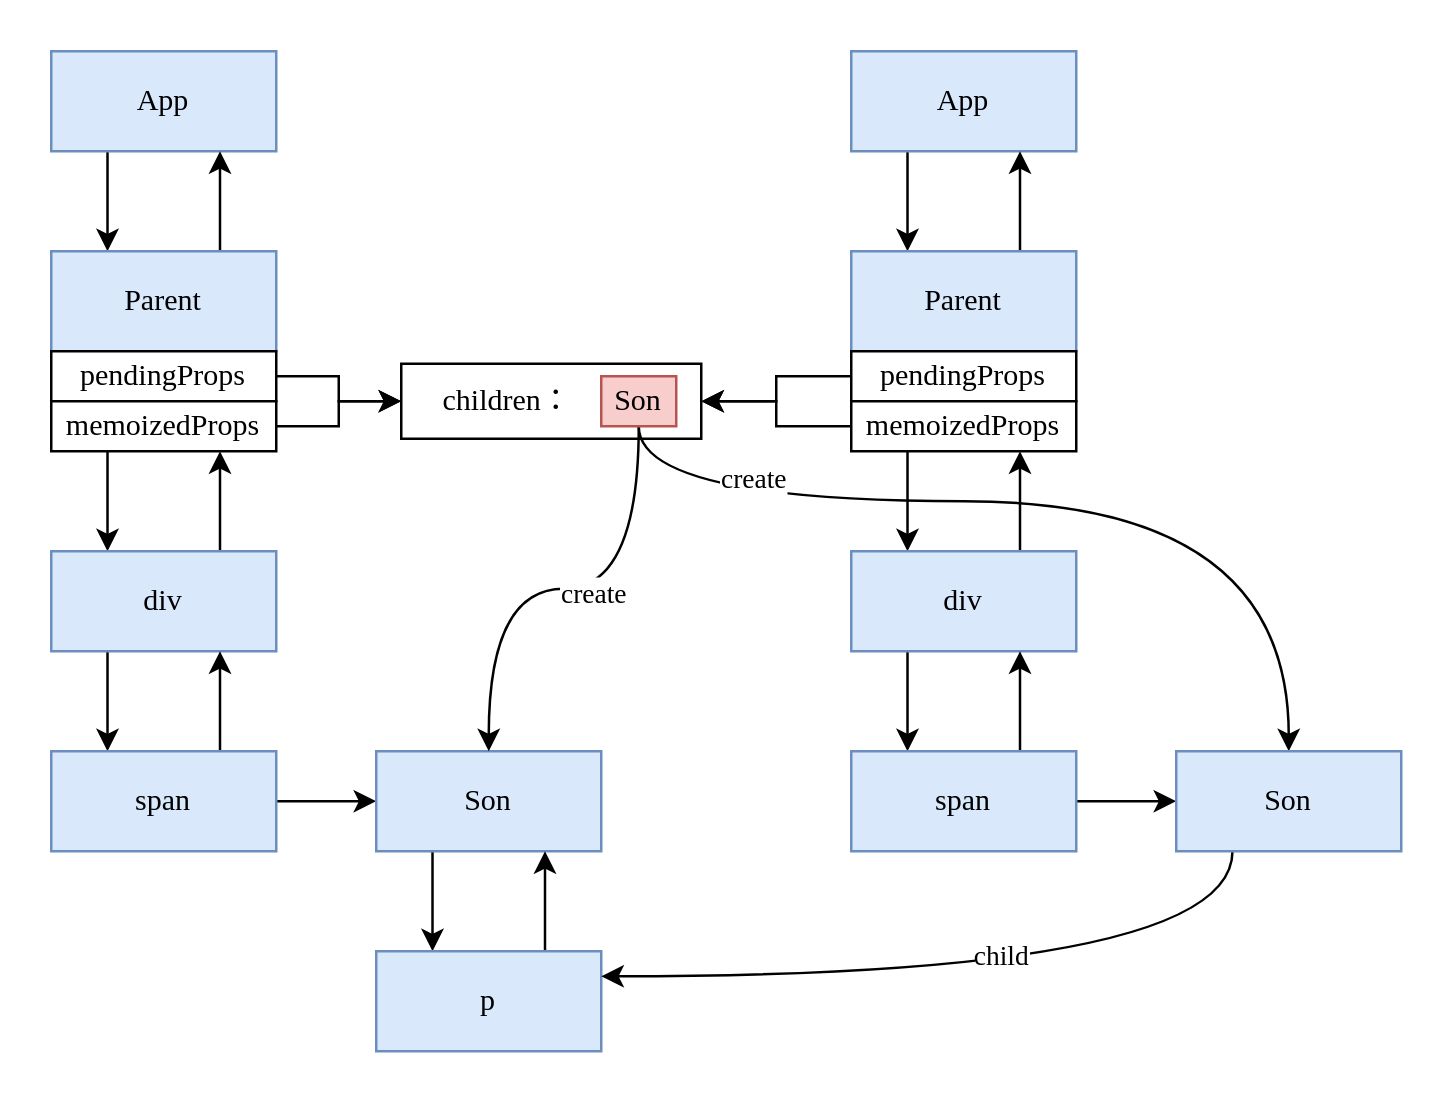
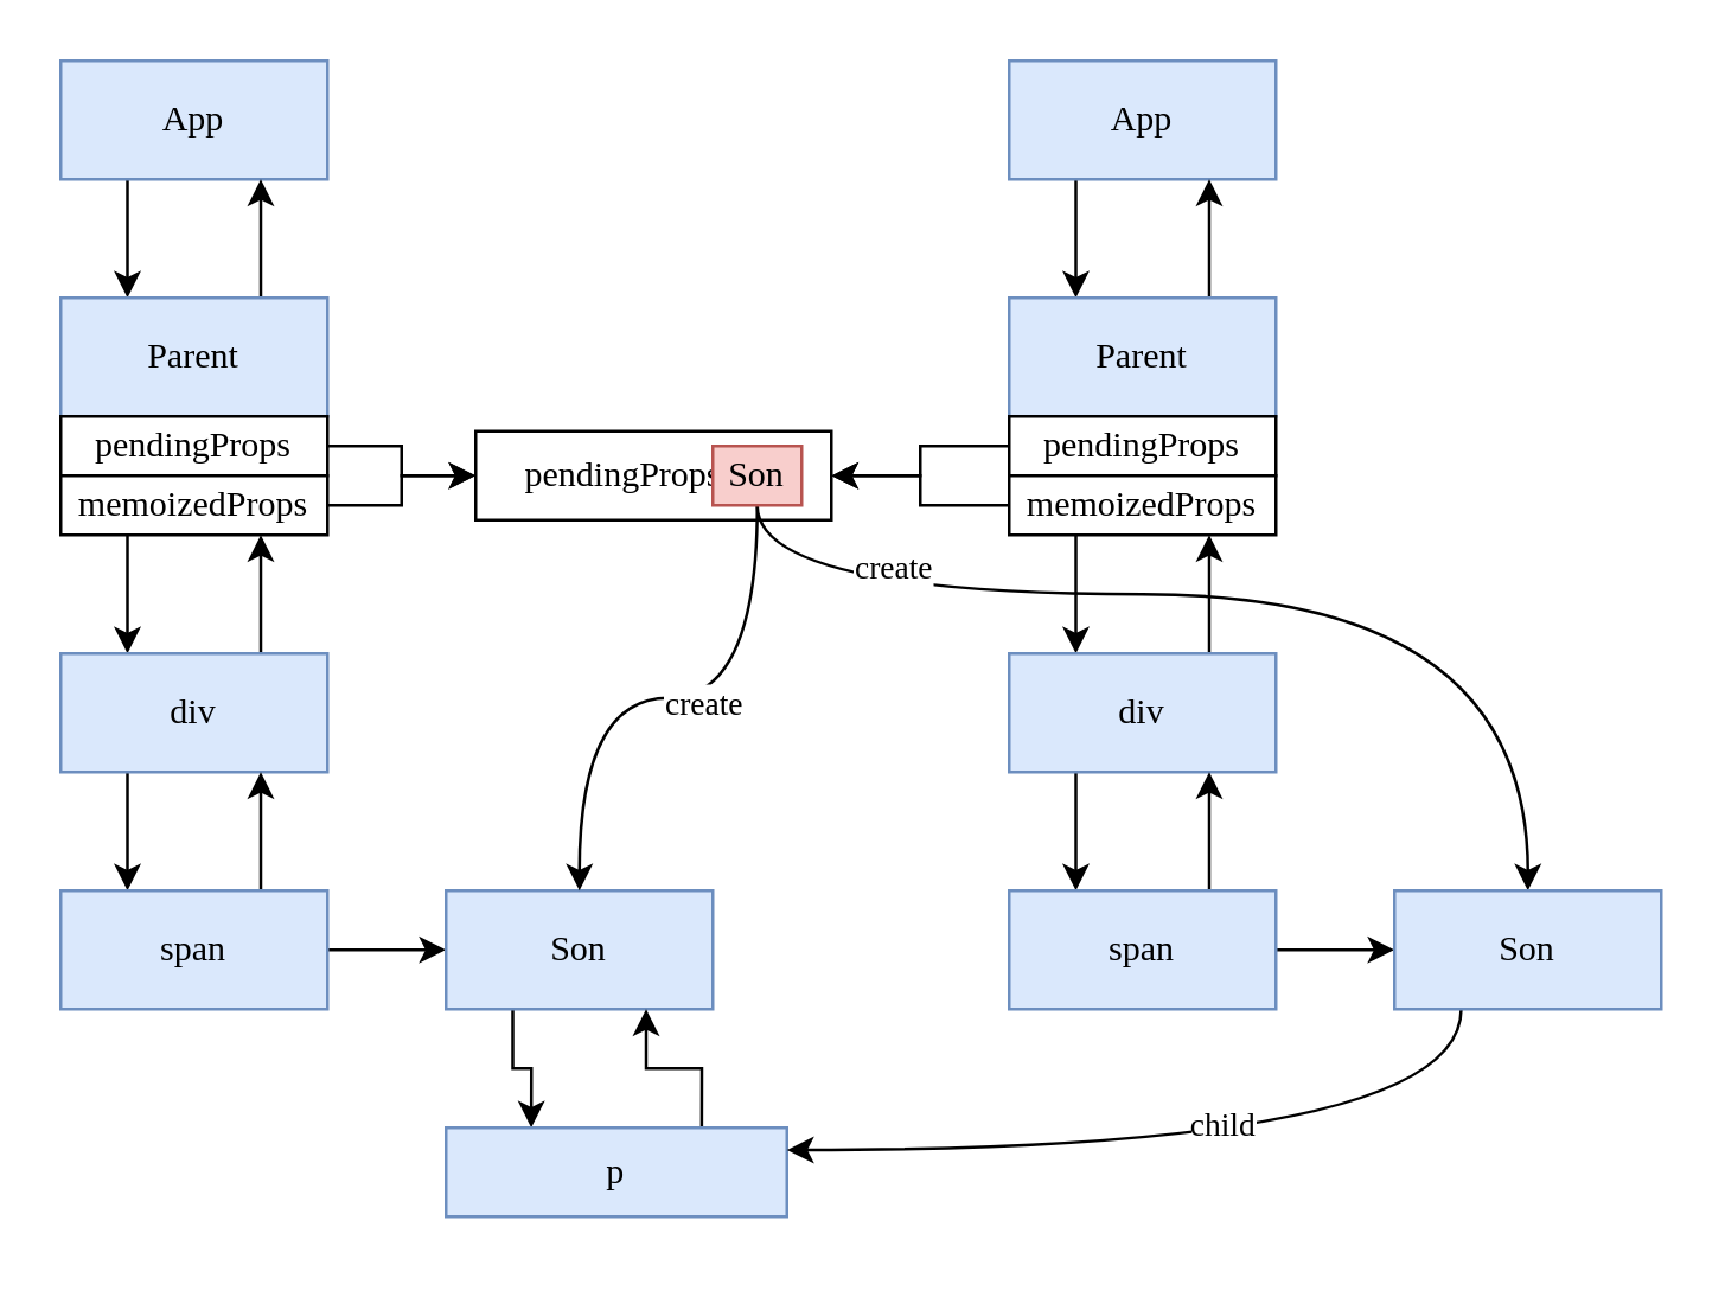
  <mxCell id="0" />
  <mxCell id="1" parent="0" />
  <mxCell id="2" style="edgeStyle=orthogonalEdgeStyle;orthogonalLoop=1;jettySize=auto;html=1;exitX=0.25;exitY=1;exitDx=0;exitDy=0;entryX=0.25;entryY=0;entryDx=0;entryDy=0;rounded=0;fontFamily=Comic Sans MS;" parent="1" source="3" target="5" edge="1"><mxGeometry relative="1" as="geometry" /></mxCell>
  <mxCell id="3" value="App" style="rounded=0;whiteSpace=wrap;html=1;fillColor=#dae8fc;strokeColor=#6c8ebf;fontFamily=Comic Sans MS;" parent="1" vertex="1"><mxGeometry x="20" y="20" width="90" height="40" as="geometry" /></mxCell>
  <mxCell id="4" style="edgeStyle=orthogonalEdgeStyle;rounded=0;orthogonalLoop=1;jettySize=auto;html=1;exitX=0.75;exitY=0;exitDx=0;exitDy=0;entryX=0.75;entryY=1;entryDx=0;entryDy=0;fontFamily=Comic Sans MS;" parent="1" source="5" target="3" edge="1"><mxGeometry relative="1" as="geometry" /></mxCell>
  <mxCell id="5" value="Parent" style="rounded=0;whiteSpace=wrap;html=1;fillColor=#dae8fc;strokeColor=#6c8ebf;fontFamily=Comic Sans MS;" parent="1" vertex="1"><mxGeometry x="20" y="100" width="90" height="40" as="geometry" /></mxCell>
  <mxCell id="6" style="edgeStyle=orthogonalEdgeStyle;rounded=0;orthogonalLoop=1;jettySize=auto;html=1;exitX=1;exitY=0.5;exitDx=0;exitDy=0;entryX=0;entryY=0.5;entryDx=0;entryDy=0;fontFamily=Comic Sans MS;" parent="1" source="7" target="21" edge="1"><mxGeometry relative="1" as="geometry" /></mxCell>
  <mxCell id="7" value="pendingProps" style="rounded=0;whiteSpace=wrap;html=1;fontFamily=Comic Sans MS;" parent="1" vertex="1"><mxGeometry x="20" y="140" width="90" height="20" as="geometry" /></mxCell>
  <mxCell id="8" style="edgeStyle=orthogonalEdgeStyle;rounded=0;orthogonalLoop=1;jettySize=auto;html=1;exitX=0.25;exitY=1;exitDx=0;exitDy=0;entryX=0.25;entryY=0;entryDx=0;entryDy=0;fontFamily=Comic Sans MS;" parent="1" source="10" target="13" edge="1"><mxGeometry relative="1" as="geometry" /></mxCell>
  <mxCell id="9" style="edgeStyle=orthogonalEdgeStyle;rounded=0;orthogonalLoop=1;jettySize=auto;html=1;exitX=1;exitY=0.5;exitDx=0;exitDy=0;entryX=0;entryY=0.5;entryDx=0;entryDy=0;fontFamily=Comic Sans MS;" parent="1" source="10" target="21" edge="1"><mxGeometry relative="1" as="geometry" /></mxCell>
  <mxCell id="10" value="memoizedProps" style="rounded=0;whiteSpace=wrap;html=1;fontFamily=Comic Sans MS;" parent="1" vertex="1"><mxGeometry x="20" y="160" width="90" height="20" as="geometry" /></mxCell>
  <mxCell id="11" style="edgeStyle=orthogonalEdgeStyle;rounded=0;orthogonalLoop=1;jettySize=auto;html=1;exitX=0.75;exitY=0;exitDx=0;exitDy=0;entryX=0.75;entryY=1;entryDx=0;entryDy=0;fontFamily=Comic Sans MS;" parent="1" source="13" target="10" edge="1"><mxGeometry relative="1" as="geometry" /></mxCell>
  <mxCell id="12" style="edgeStyle=orthogonalEdgeStyle;rounded=0;orthogonalLoop=1;jettySize=auto;html=1;exitX=0.25;exitY=1;exitDx=0;exitDy=0;entryX=0.25;entryY=0;entryDx=0;entryDy=0;fontFamily=Comic Sans MS;" parent="1" source="13" target="16" edge="1"><mxGeometry relative="1" as="geometry" /></mxCell>
  <mxCell id="13" value="div" style="rounded=0;whiteSpace=wrap;html=1;fillColor=#dae8fc;strokeColor=#6c8ebf;fontFamily=Comic Sans MS;" parent="1" vertex="1"><mxGeometry x="20" y="220" width="90" height="40" as="geometry" /></mxCell>
  <mxCell id="14" style="edgeStyle=orthogonalEdgeStyle;rounded=0;orthogonalLoop=1;jettySize=auto;html=1;exitX=0.75;exitY=0;exitDx=0;exitDy=0;entryX=0.75;entryY=1;entryDx=0;entryDy=0;fontFamily=Comic Sans MS;" parent="1" source="16" target="13" edge="1"><mxGeometry relative="1" as="geometry" /></mxCell>
  <mxCell id="15" style="edgeStyle=orthogonalEdgeStyle;rounded=0;orthogonalLoop=1;jettySize=auto;html=1;exitX=1;exitY=0.5;exitDx=0;exitDy=0;entryX=0;entryY=0.5;entryDx=0;entryDy=0;fontFamily=Comic Sans MS;" parent="1" source="16" target="18" edge="1"><mxGeometry relative="1" as="geometry" /></mxCell>
  <mxCell id="16" value="span" style="rounded=0;whiteSpace=wrap;html=1;fillColor=#dae8fc;strokeColor=#6c8ebf;fontFamily=Comic Sans MS;" parent="1" vertex="1"><mxGeometry x="20" y="300" width="90" height="40" as="geometry" /></mxCell>
  <mxCell id="17" style="edgeStyle=orthogonalEdgeStyle;rounded=0;orthogonalLoop=1;jettySize=auto;html=1;exitX=0.25;exitY=1;exitDx=0;exitDy=0;entryX=0.25;entryY=0;entryDx=0;entryDy=0;fontFamily=Comic Sans MS;" parent="1" source="18" target="20" edge="1"><mxGeometry relative="1" as="geometry" /></mxCell>
  <mxCell id="18" value="Son" style="rounded=0;whiteSpace=wrap;html=1;fillColor=#dae8fc;strokeColor=#6c8ebf;fontFamily=Comic Sans MS;" parent="1" vertex="1"><mxGeometry x="150" y="300" width="90" height="40" as="geometry" /></mxCell>
  <mxCell id="19" style="edgeStyle=orthogonalEdgeStyle;rounded=0;orthogonalLoop=1;jettySize=auto;html=1;exitX=0.75;exitY=0;exitDx=0;exitDy=0;entryX=0.75;entryY=1;entryDx=0;entryDy=0;fontFamily=Comic Sans MS;" parent="1" source="20" target="18" edge="1"><mxGeometry relative="1" as="geometry" /></mxCell>
- <mxCell id="20" value="p" style="rounded=0;whiteSpace=wrap;html=1;fillColor=#dae8fc;strokeColor=#6c8ebf;fontFamily=Comic Sans MS;" parent="1" vertex="1"><mxGeometry x="150" y="380" width="90" height="40" as="geometry" /></mxCell>
- <mxCell id="21" value="&amp;nbsp; &amp;nbsp; &amp;nbsp;children：&amp;nbsp;" style="rounded=0;whiteSpace=wrap;html=1;fontFamily=Comic Sans MS;align=left;" parent="1" vertex="1"><mxGeometry x="160" y="145" width="120" height="30" as="geometry" /></mxCell>
+ <mxCell id="20" value="p" style="rounded=0;whiteSpace=wrap;html=1;fillColor=#dae8fc;strokeColor=#6c8ebf;fontFamily=Comic Sans MS;" parent="1" vertex="1"><mxGeometry x="150" y="380" width="115" height="30" as="geometry" /></mxCell>
+ <mxCell id="21" value="&amp;nbsp; &amp;nbsp; &amp;nbsp;pendingProps：&amp;nbsp;" style="rounded=0;whiteSpace=wrap;html=1;fontFamily=Comic Sans MS;align=left;" parent="1" vertex="1"><mxGeometry x="160" y="145" width="120" height="30" as="geometry" /></mxCell>
  <mxCell id="22" style="edgeStyle=orthogonalEdgeStyle;rounded=0;orthogonalLoop=1;jettySize=auto;html=1;exitX=0.25;exitY=1;exitDx=0;exitDy=0;fontFamily=Comic Sans MS;entryX=0.25;entryY=0;entryDx=0;entryDy=0;" parent="1" source="23" target="25" edge="1"><mxGeometry relative="1" as="geometry" /></mxCell>
  <mxCell id="23" value="App" style="rounded=0;whiteSpace=wrap;html=1;fillColor=#dae8fc;strokeColor=#6c8ebf;fontFamily=Comic Sans MS;" parent="1" vertex="1"><mxGeometry x="340" y="20" width="90" height="40" as="geometry" /></mxCell>
  <mxCell id="24" style="edgeStyle=orthogonalEdgeStyle;rounded=0;orthogonalLoop=1;jettySize=auto;html=1;exitX=0.75;exitY=0;exitDx=0;exitDy=0;entryX=0.75;entryY=1;entryDx=0;entryDy=0;fontFamily=Comic Sans MS;" parent="1" source="25" target="23" edge="1"><mxGeometry relative="1" as="geometry" /></mxCell>
  <mxCell id="25" value="Parent" style="rounded=0;whiteSpace=wrap;html=1;fillColor=#dae8fc;strokeColor=#6c8ebf;fontFamily=Comic Sans MS;" parent="1" vertex="1"><mxGeometry x="340" y="100" width="90" height="40" as="geometry" /></mxCell>
  <mxCell id="26" style="edgeStyle=orthogonalEdgeStyle;curved=1;orthogonalLoop=1;jettySize=auto;html=1;exitX=0.5;exitY=1;exitDx=0;exitDy=0;fontFamily=Comic Sans MS;" edge="1" parent="1" source="30" target="18"><mxGeometry relative="1" as="geometry" /></mxCell>
  <mxCell id="27" value="create" style="edgeLabel;html=1;align=center;verticalAlign=middle;resizable=0;points=[];fontFamily=Comic Sans MS;" vertex="1" connectable="0" parent="26"><mxGeometry x="-0.116" y="1" relative="1" as="geometry"><mxPoint as="offset" /></mxGeometry></mxCell>
  <mxCell id="28" style="edgeStyle=orthogonalEdgeStyle;curved=1;orthogonalLoop=1;jettySize=auto;html=1;exitX=0.5;exitY=1;exitDx=0;exitDy=0;entryX=0.5;entryY=0;entryDx=0;entryDy=0;fontFamily=Comic Sans MS;" edge="1" parent="1" source="30" target="44"><mxGeometry relative="1" as="geometry"><Array as="points"><mxPoint x="255" y="200" /><mxPoint x="515" y="200" /></Array></mxGeometry></mxCell>
  <mxCell id="29" value="create" style="edgeLabel;html=1;align=center;verticalAlign=middle;resizable=0;points=[];fontFamily=Comic Sans MS;" vertex="1" connectable="0" parent="28"><mxGeometry x="-0.549" y="18" relative="1" as="geometry"><mxPoint x="-13" y="8" as="offset" /></mxGeometry></mxCell>
  <mxCell id="30" value="Son" style="rounded=0;whiteSpace=wrap;html=1;fillColor=#f8cecc;strokeColor=#b85450;fontFamily=Comic Sans MS;" parent="1" vertex="1"><mxGeometry x="240" y="150" width="30" height="20" as="geometry" /></mxCell>
  <mxCell id="31" style="edgeStyle=orthogonalEdgeStyle;rounded=0;orthogonalLoop=1;jettySize=auto;html=1;exitX=0;exitY=0.5;exitDx=0;exitDy=0;entryX=1;entryY=0.5;entryDx=0;entryDy=0;fontFamily=Comic Sans MS;" parent="1" source="32" target="21" edge="1"><mxGeometry relative="1" as="geometry" /></mxCell>
  <mxCell id="32" value="pendingProps" style="rounded=0;whiteSpace=wrap;html=1;fontFamily=Comic Sans MS;" parent="1" vertex="1"><mxGeometry x="340" y="140" width="90" height="20" as="geometry" /></mxCell>
  <mxCell id="33" style="edgeStyle=orthogonalEdgeStyle;rounded=0;orthogonalLoop=1;jettySize=auto;html=1;exitX=0;exitY=0.25;exitDx=0;exitDy=0;fontFamily=Comic Sans MS;" parent="1" source="35" edge="1"><mxGeometry relative="1" as="geometry"><mxPoint x="280" y="160" as="targetPoint" /><Array as="points"><mxPoint x="340" y="170" /><mxPoint x="310" y="170" /><mxPoint x="310" y="160" /></Array></mxGeometry></mxCell>
  <mxCell id="34" style="edgeStyle=orthogonalEdgeStyle;curved=1;orthogonalLoop=1;jettySize=auto;html=1;exitX=0.25;exitY=1;exitDx=0;exitDy=0;entryX=0.25;entryY=0;entryDx=0;entryDy=0;fontFamily=Comic Sans MS;" edge="1" parent="1" source="35" target="38"><mxGeometry relative="1" as="geometry" /></mxCell>
  <mxCell id="35" value="memoizedProps" style="rounded=0;whiteSpace=wrap;html=1;fontFamily=Comic Sans MS;" parent="1" vertex="1"><mxGeometry x="340" y="160" width="90" height="20" as="geometry" /></mxCell>
  <mxCell id="36" style="edgeStyle=orthogonalEdgeStyle;curved=1;orthogonalLoop=1;jettySize=auto;html=1;exitX=0.75;exitY=0;exitDx=0;exitDy=0;fontFamily=Comic Sans MS;entryX=0.75;entryY=1;entryDx=0;entryDy=0;" edge="1" parent="1" source="38" target="35"><mxGeometry relative="1" as="geometry" /></mxCell>
  <mxCell id="37" style="edgeStyle=orthogonalEdgeStyle;curved=1;orthogonalLoop=1;jettySize=auto;html=1;exitX=0.25;exitY=1;exitDx=0;exitDy=0;entryX=0.25;entryY=0;entryDx=0;entryDy=0;fontFamily=Comic Sans MS;" edge="1" parent="1" source="38" target="41"><mxGeometry relative="1" as="geometry" /></mxCell>
  <mxCell id="38" value="div" style="rounded=0;whiteSpace=wrap;html=1;fillColor=#dae8fc;strokeColor=#6c8ebf;fontFamily=Comic Sans MS;" vertex="1" parent="1"><mxGeometry x="340" y="220" width="90" height="40" as="geometry" /></mxCell>
  <mxCell id="39" style="edgeStyle=orthogonalEdgeStyle;curved=1;orthogonalLoop=1;jettySize=auto;html=1;exitX=0.75;exitY=0;exitDx=0;exitDy=0;entryX=0.75;entryY=1;entryDx=0;entryDy=0;fontFamily=Comic Sans MS;" edge="1" parent="1" source="41" target="38"><mxGeometry relative="1" as="geometry" /></mxCell>
  <mxCell id="40" style="edgeStyle=orthogonalEdgeStyle;curved=1;orthogonalLoop=1;jettySize=auto;html=1;exitX=1;exitY=0.5;exitDx=0;exitDy=0;fontFamily=Comic Sans MS;" edge="1" parent="1" source="41" target="44"><mxGeometry relative="1" as="geometry" /></mxCell>
  <mxCell id="41" value="span" style="rounded=0;whiteSpace=wrap;html=1;fillColor=#dae8fc;strokeColor=#6c8ebf;fontFamily=Comic Sans MS;" vertex="1" parent="1"><mxGeometry x="340" y="300" width="90" height="40" as="geometry" /></mxCell>
  <mxCell id="42" style="edgeStyle=orthogonalEdgeStyle;curved=1;orthogonalLoop=1;jettySize=auto;html=1;exitX=0.25;exitY=1;exitDx=0;exitDy=0;entryX=1;entryY=0.25;entryDx=0;entryDy=0;fontFamily=Comic Sans MS;" edge="1" parent="1" source="44" target="20"><mxGeometry relative="1" as="geometry" /></mxCell>
  <mxCell id="43" value="child" style="edgeLabel;html=1;align=center;verticalAlign=middle;resizable=0;points=[];fontFamily=Comic Sans MS;" vertex="1" connectable="0" parent="42"><mxGeometry x="-0.051" y="-9" relative="1" as="geometry"><mxPoint x="1" as="offset" /></mxGeometry></mxCell>
  <mxCell id="44" value="Son" style="rounded=0;whiteSpace=wrap;html=1;fillColor=#dae8fc;strokeColor=#6c8ebf;fontFamily=Comic Sans MS;" vertex="1" parent="1"><mxGeometry x="470" y="300" width="90" height="40" as="geometry" /></mxCell>
